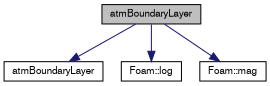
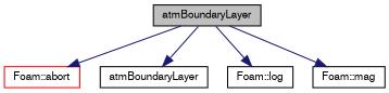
  digraph {
    rankdir=TB
    node [color=black fontname=FreeSans fontsize=10 shape=record]
    edge [color=midnightblue fontname=FreeSans fontsize=10 labelfontname=FreeSans labelfontsize=10 style=solid]
    n1 [fillcolor=grey75 fontcolor=black height=0.2 label=atmBoundaryLayer style=filled width=0.4]
+   n2 [color=red height=0.2 label="Foam::abort" width=0.4]
    n3 [height=0.2 label=atmBoundaryLayer width=0.4]
    n4 [height=0.2 label="Foam::log" width=0.4]
    n5 [height=0.2 label="Foam::mag" width=0.4]
+   n1 -> n2
    n1 -> n3
    n1 -> n4
    n1 -> n5
  }
